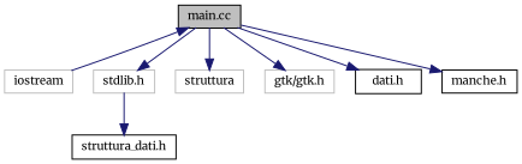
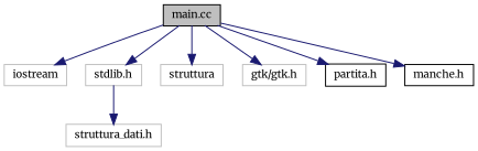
  digraph {
    fontname=Merriweather
    node [color=black fillcolor=white fontname=Merriweather fontsize=10 shape=record style=filled]
    edge [color=midnightblue fontname=Merriweather fontsize=10 labelfontname=Helvetica labelfontsize=10 style=solid]
    n1 [fillcolor=grey75 fontcolor=black height=0.2 label="main.cc" width=0.4]
    n2 [color=grey75 height=0.2 label=iostream width=0.4]
    n3 [color=grey75 height=0.2 label="stdlib.h" width=0.4]
    n4 [color=grey75 height=0.2 label=struttura width=0.4]
    n5 [color=grey75 height=0.2 label="gtk/gtk.h" width=0.4]
-   n6 [height=0.2 label="dati.h" width=0.4]
+   n6 [height=0.2 label="partita.h" width=0.4]
    n7 [height=0.2 label="manche.h" width=0.4]
-   n8 [height=0.2 label="struttura_dati.h" width=0.4]
-   n2 -> n1
+   n8 [color=grey75 height=0.2 label="struttura_dati.h" width=0.4]
+   n1 -> n2
    n1 -> n3
    n1 -> n4
    n1 -> n5
    n1 -> n6
    n1 -> n7
    n3 -> n8
  }
